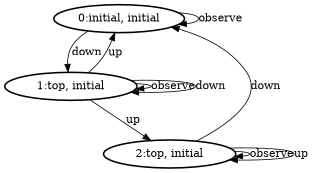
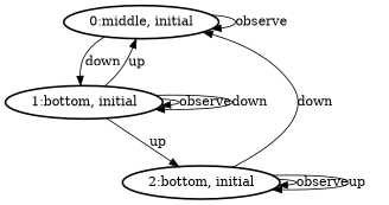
  digraph {
    node [style=bold]
-   n1 [label="0:initial, initial"]
-   n2 [label="1:top, initial"]
-   n3 [label="2:top, initial"]
+   n1 [label="0:middle, initial"]
+   n2 [label="1:bottom, initial"]
+   n3 [label="2:bottom, initial"]
    n1 -> n1 [label=observe]
    n1 -> n2 [label=down]
    n2 -> n1 [label=up]
    n2 -> n2 [label=observe]
    n2 -> n2 [label=down]
    n2 -> n3 [label=up]
    n3 -> n1 [label=down]
    n3 -> n3 [label=observe]
    n3 -> n3 [label=up]
  }
